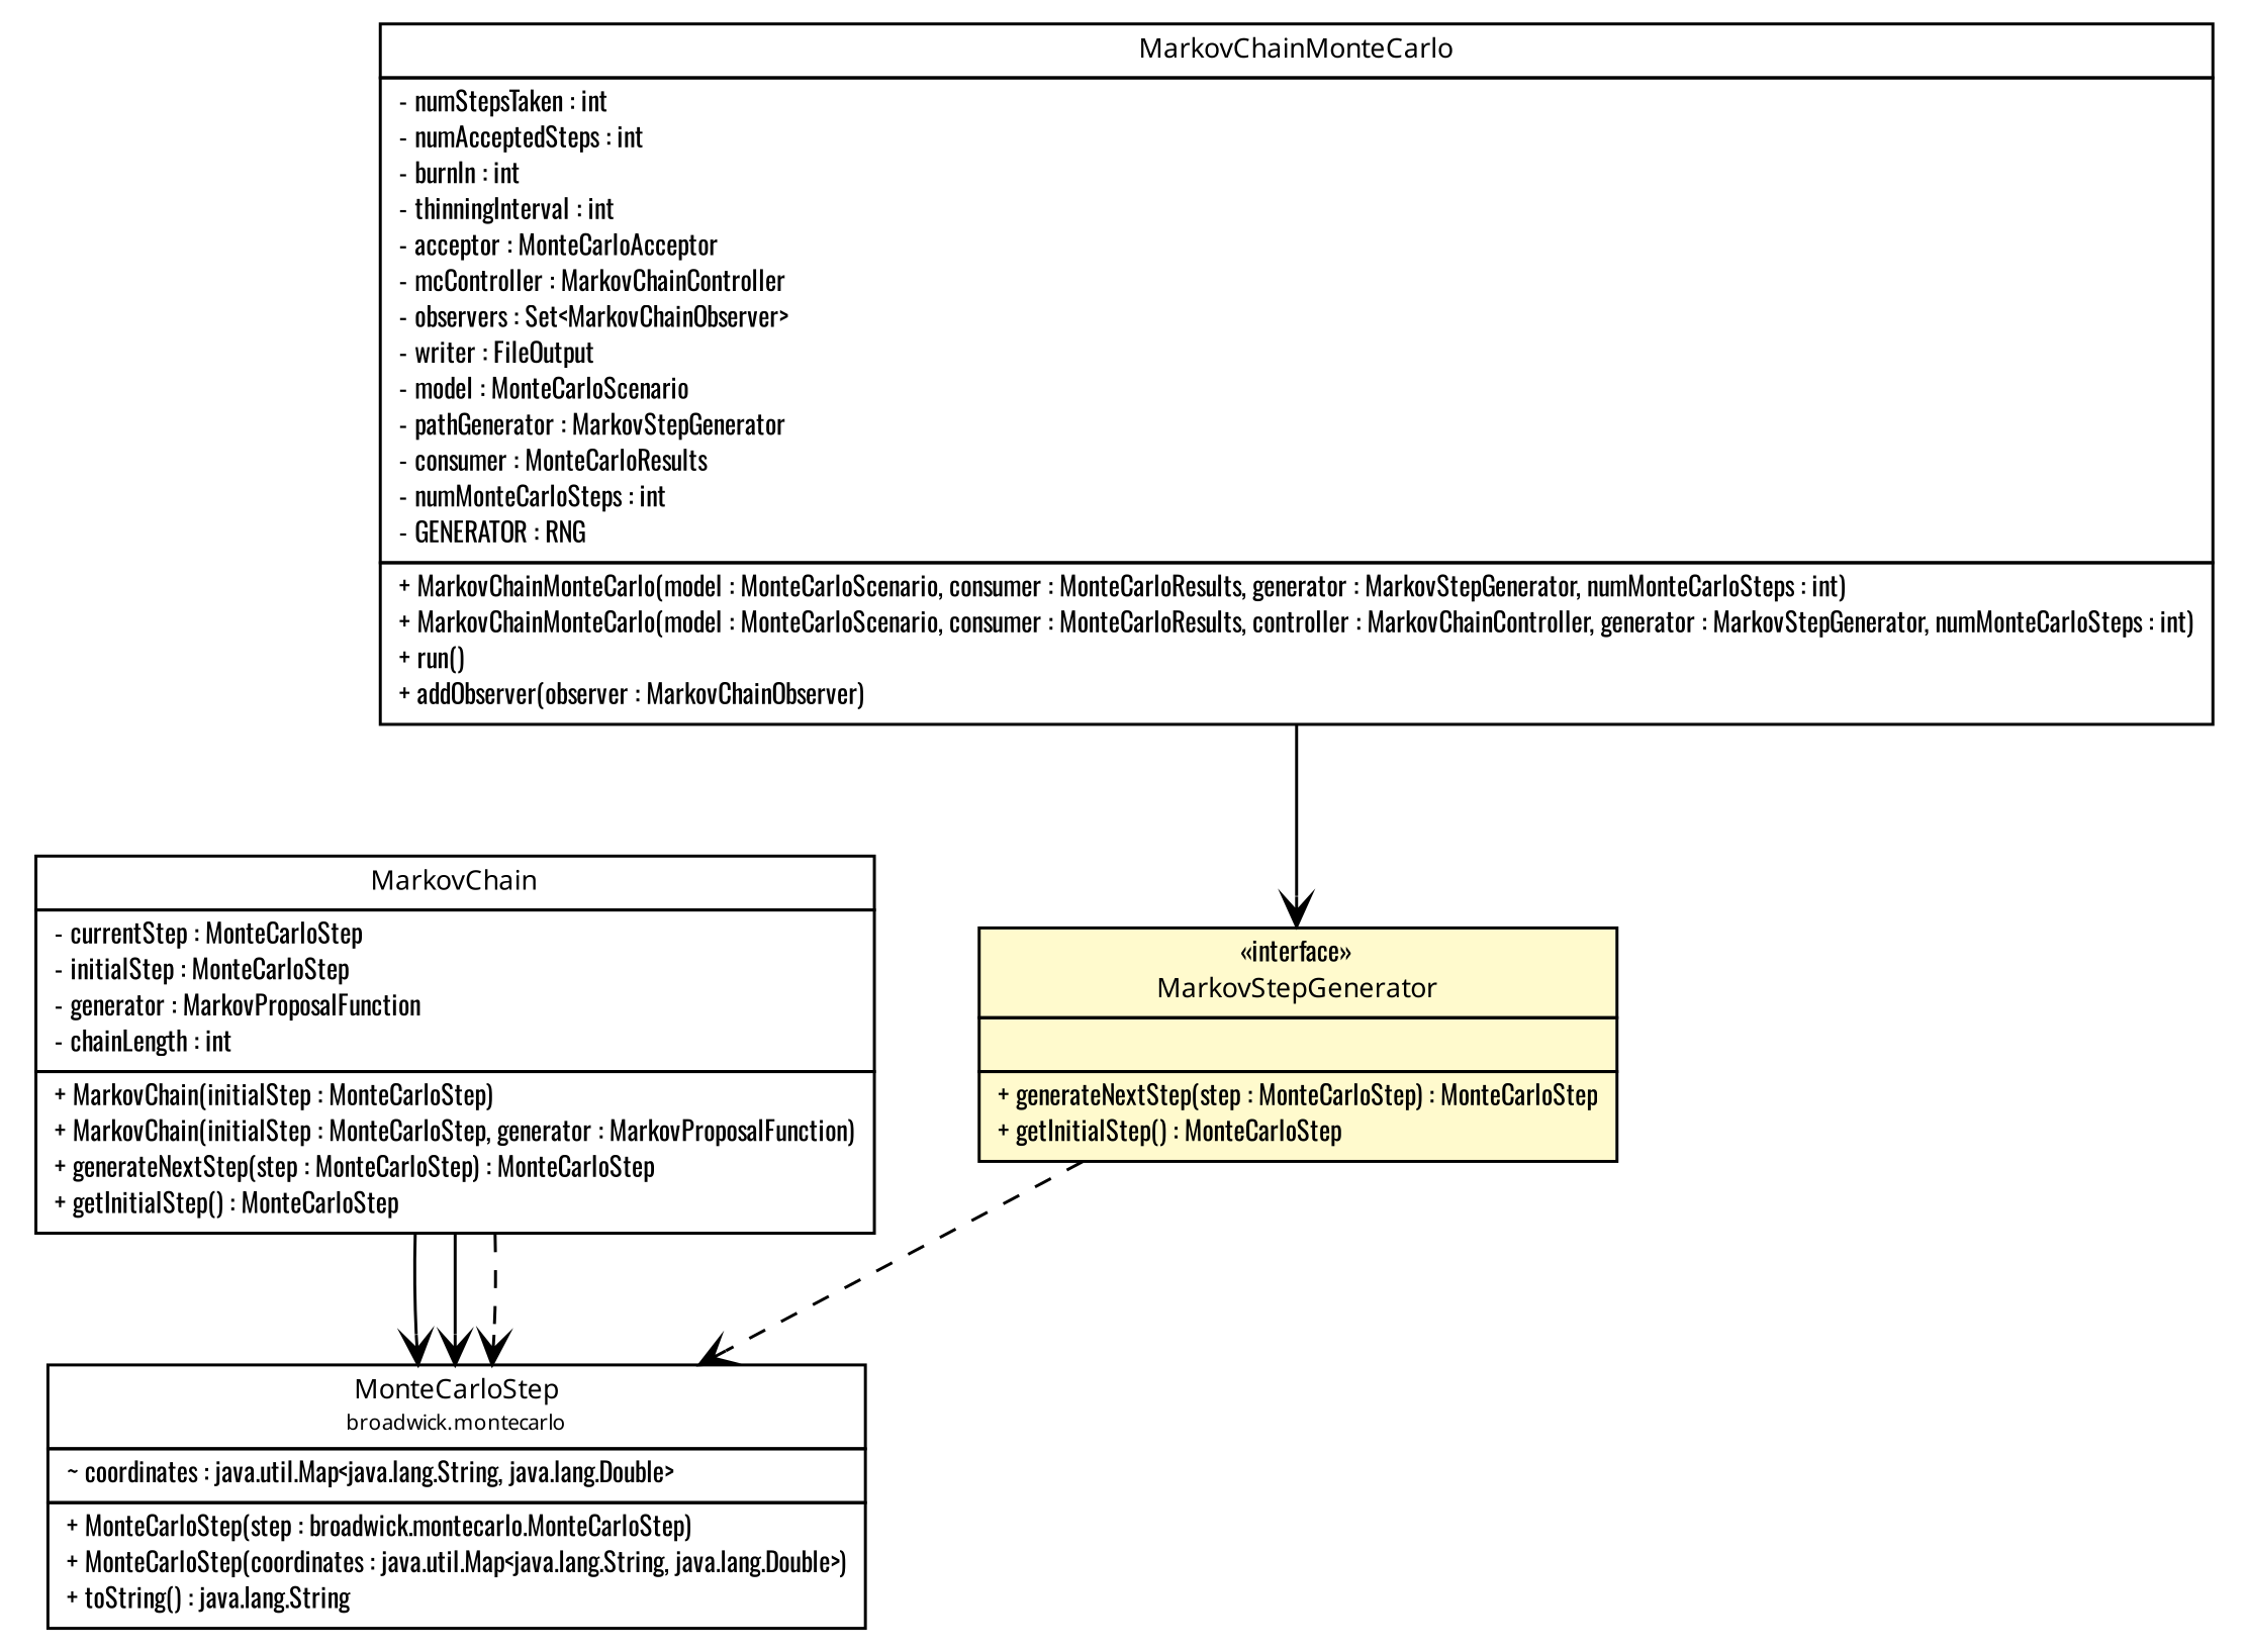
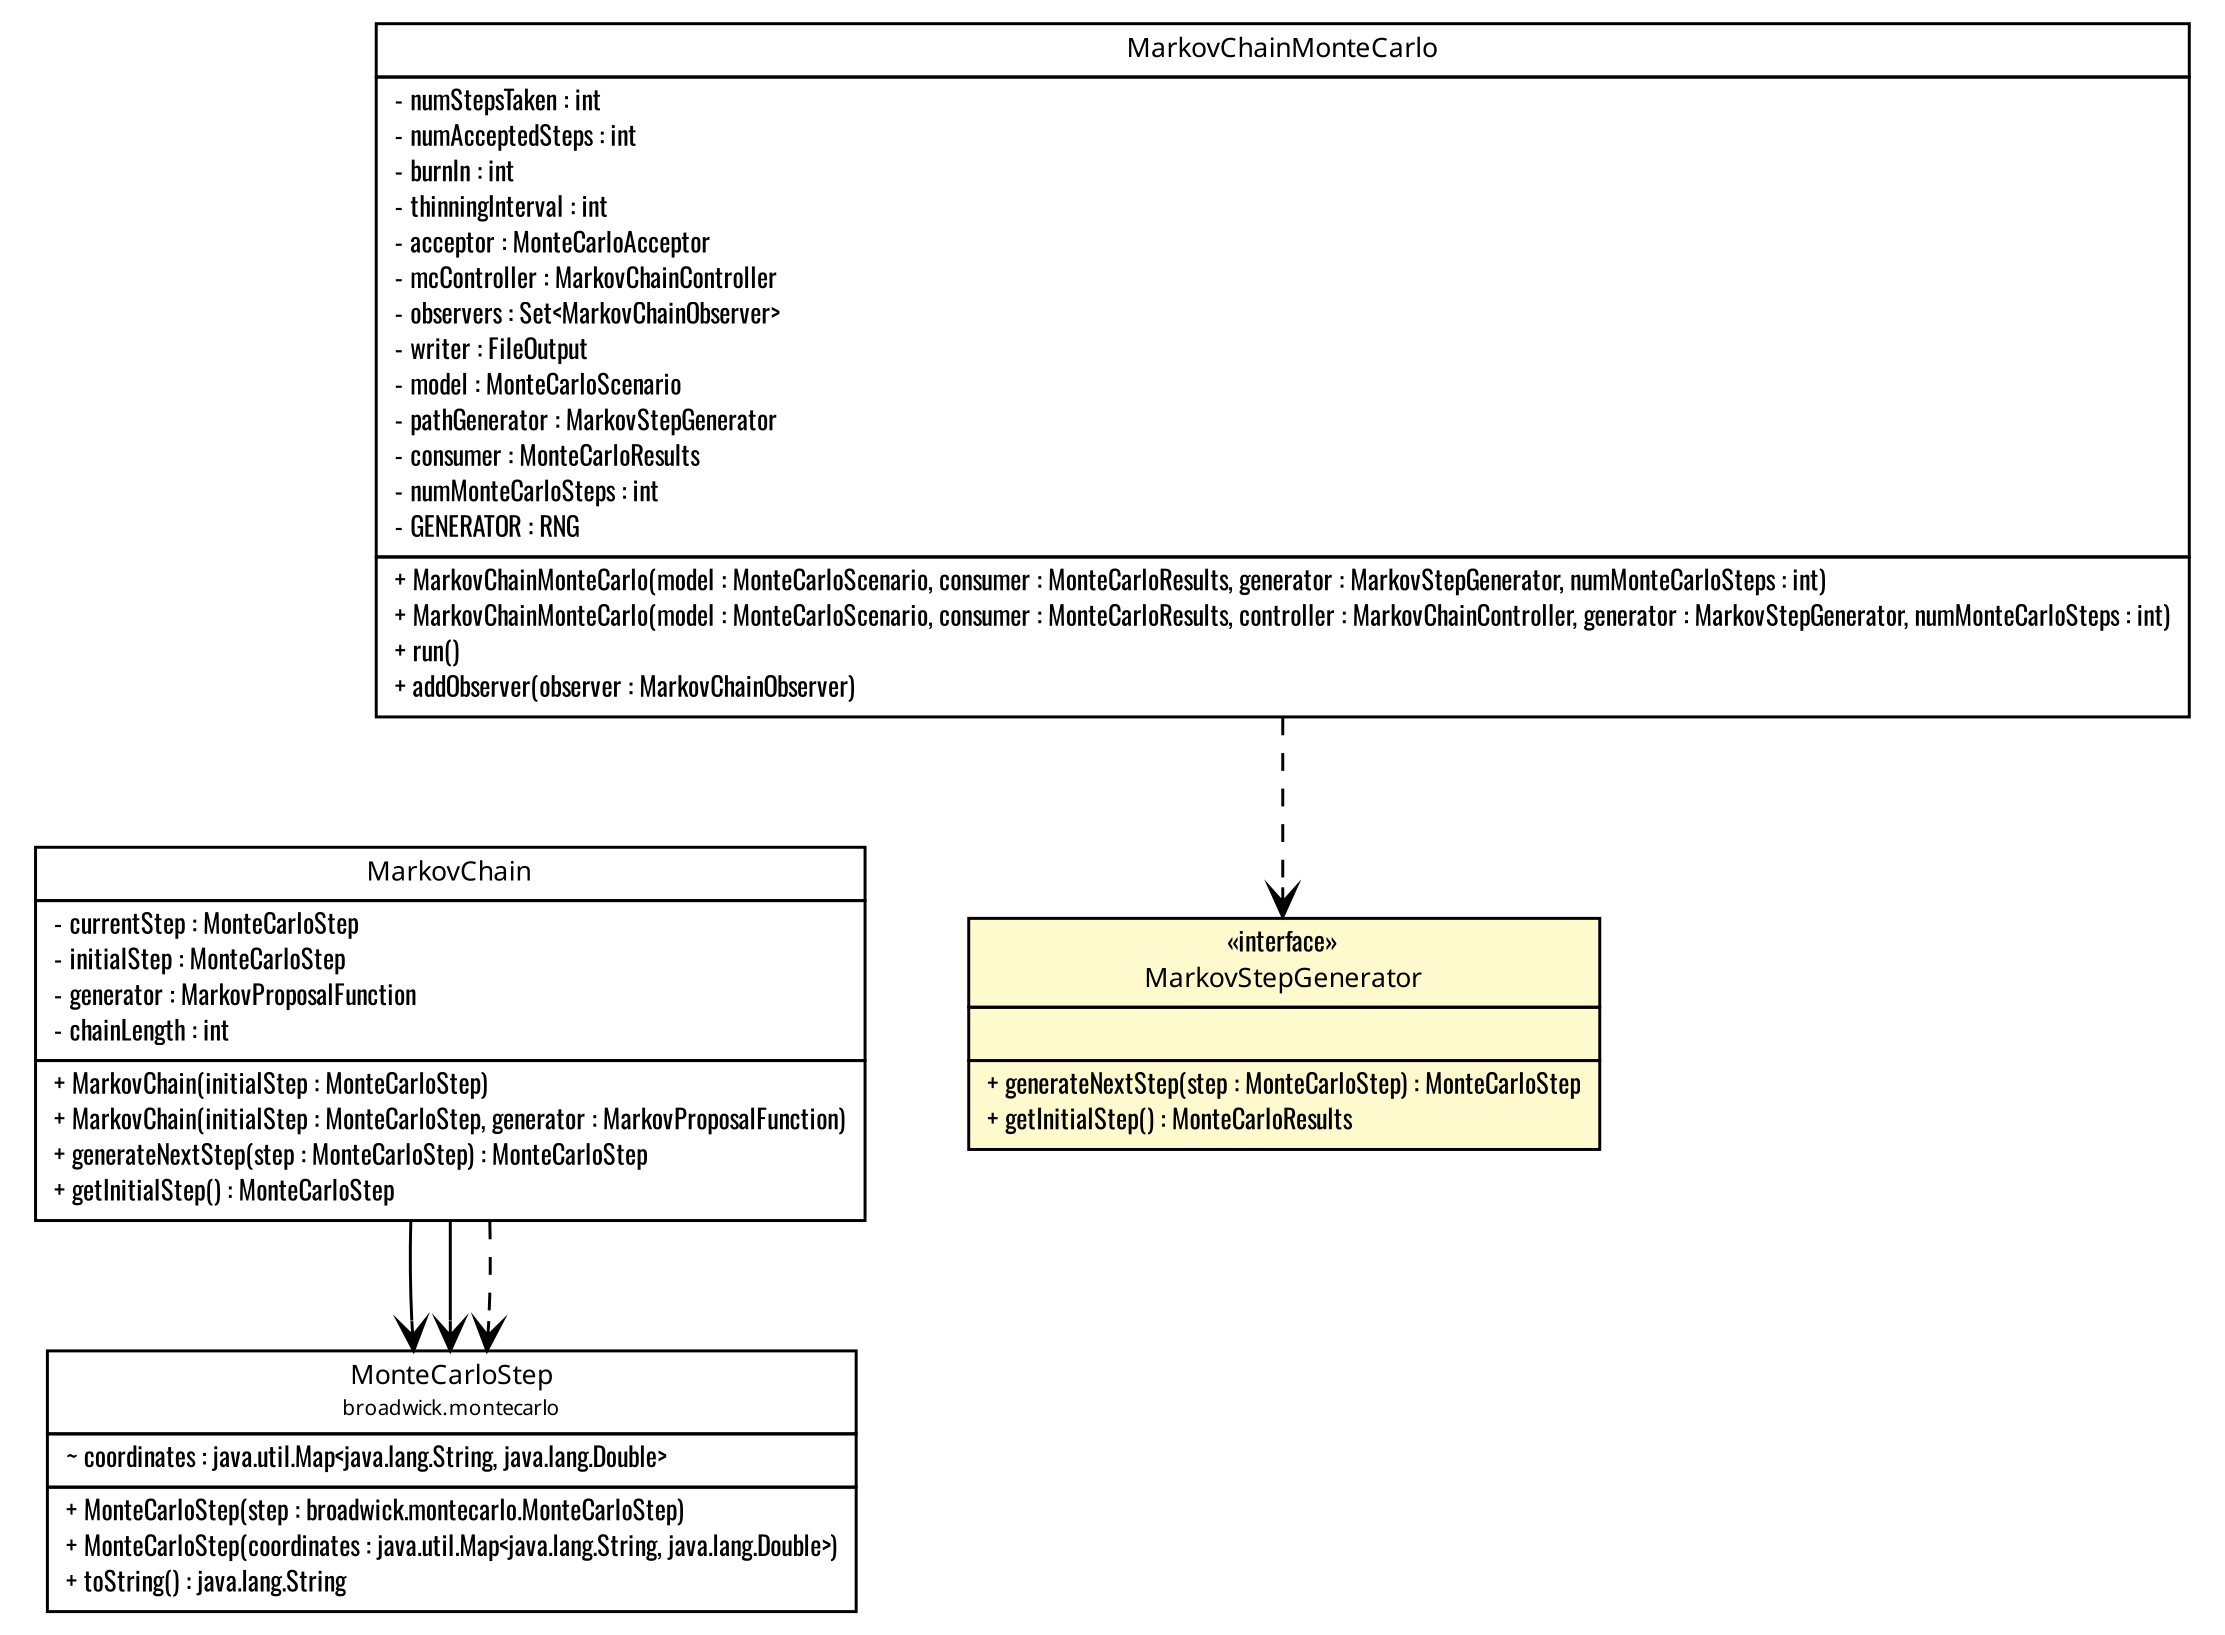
  digraph {
    fontname=Oswald
    nodesep=0.25
    ranksep=0.5
    node [fontcolor=black fontname=Oswald fontsize=9.0 shape=plaintext]
    edge [arrowhead=open color=black fontcolor=black fontname=Oswald fontsize=10.0 headport=p labelfontname="Trebuchet MS" labelfontsize=10 tailport=p]
-   n1 [label=<<table title="broadwick.montecarlo.markovchain.MarkovStepGenerator" border="0" cellborder="1" cellspacing="0" cellpadding="2" port="p" bgcolor="lemonChiffon" href="./MarkovStepGenerator.html"> 		<tr><td><table border="0" cellspacing="0" cellpadding="1"> <tr><td align="center" balign="center"> &#171;interface&#187; </td></tr> <tr><td align="center" balign="center"><font face="Trebuchet MS"> MarkovStepGenerator </font></td></tr> 		</table></td></tr> 		<tr><td><table border="0" cellspacing="0" cellpadding="1"> <tr><td align="left" balign="left">  </td></tr> 		</table></td></tr> 		<tr><td><table border="0" cellspacing="0" cellpadding="1"> <tr><td align="left" balign="left"> + generateNextStep(step : MonteCarloStep) : MonteCarloStep </td></tr> <tr><td align="left" balign="left"> + getInitialStep() : MonteCarloStep </td></tr> 		</table></td></tr> 		</table>>]
+   n1 [label=<<table title="broadwick.montecarlo.markovchain.MarkovStepGenerator" border="0" cellborder="1" cellspacing="0" cellpadding="2" port="p" bgcolor="lemonChiffon" href="./MarkovStepGenerator.html"> 		<tr><td><table border="0" cellspacing="0" cellpadding="1"> <tr><td align="center" balign="center"> &#171;interface&#187; </td></tr> <tr><td align="center" balign="center"><font face="Trebuchet MS"> MarkovStepGenerator </font></td></tr> 		</table></td></tr> 		<tr><td><table border="0" cellspacing="0" cellpadding="1"> <tr><td align="left" balign="left">  </td></tr> 		</table></td></tr> 		<tr><td><table border="0" cellspacing="0" cellpadding="1"> <tr><td align="left" balign="left"> + generateNextStep(step : MonteCarloStep) : MonteCarloStep </td></tr> <tr><td align="left" balign="left"> + getInitialStep() : MonteCarloResults </td></tr> 		</table></td></tr> 		</table>>]
    n2 [label=<<table title="broadwick.montecarlo.MonteCarloStep" border="0" cellborder="1" cellspacing="0" cellpadding="2" port="p" href="../MonteCarloStep.html"> 		<tr><td><table border="0" cellspacing="0" cellpadding="1"> <tr><td align="center" balign="center"><font face="Trebuchet MS"> MonteCarloStep </font></td></tr> <tr><td align="center" balign="center"><font face="Trebuchet MS" point-size="7.0"> broadwick.montecarlo </font></td></tr> 		</table></td></tr> 		<tr><td><table border="0" cellspacing="0" cellpadding="1"> <tr><td align="left" balign="left"> ~ coordinates : java.util.Map&lt;java.lang.String, java.lang.Double&gt; </td></tr> 		</table></td></tr> 		<tr><td><table border="0" cellspacing="0" cellpadding="1"> <tr><td align="left" balign="left"> + MonteCarloStep(step : broadwick.montecarlo.MonteCarloStep) </td></tr> <tr><td align="left" balign="left"> + MonteCarloStep(coordinates : java.util.Map&lt;java.lang.String, java.lang.Double&gt;) </td></tr> <tr><td align="left" balign="left"> + toString() : java.lang.String </td></tr> 		</table></td></tr> 		</table>>]
    n3 [label=<<table title="broadwick.montecarlo.markovchain.MarkovChain" border="0" cellborder="1" cellspacing="0" cellpadding="2" port="p" href="./MarkovChain.html"> 		<tr><td><table border="0" cellspacing="0" cellpadding="1"> <tr><td align="center" balign="center"><font face="Trebuchet MS"> MarkovChain </font></td></tr> 		</table></td></tr> 		<tr><td><table border="0" cellspacing="0" cellpadding="1"> <tr><td align="left" balign="left"> - currentStep : MonteCarloStep </td></tr> <tr><td align="left" balign="left"> - initialStep : MonteCarloStep </td></tr> <tr><td align="left" balign="left"> - generator : MarkovProposalFunction </td></tr> <tr><td align="left" balign="left"> - chainLength : int </td></tr> 		</table></td></tr> 		<tr><td><table border="0" cellspacing="0" cellpadding="1"> <tr><td align="left" balign="left"> + MarkovChain(initialStep : MonteCarloStep) </td></tr> <tr><td align="left" balign="left"> + MarkovChain(initialStep : MonteCarloStep, generator : MarkovProposalFunction) </td></tr> <tr><td align="left" balign="left"> + generateNextStep(step : MonteCarloStep) : MonteCarloStep </td></tr> <tr><td align="left" balign="left"> + getInitialStep() : MonteCarloStep </td></tr> 		</table></td></tr> 		</table>>]
    n4 [label=<<table title="broadwick.montecarlo.markovchain.MarkovChainMonteCarlo" border="0" cellborder="1" cellspacing="0" cellpadding="2" port="p" href="./MarkovChainMonteCarlo.html"> 		<tr><td><table border="0" cellspacing="0" cellpadding="1"> <tr><td align="center" balign="center"><font face="Trebuchet MS"> MarkovChainMonteCarlo </font></td></tr> 		</table></td></tr> 		<tr><td><table border="0" cellspacing="0" cellpadding="1"> <tr><td align="left" balign="left"> - numStepsTaken : int </td></tr> <tr><td align="left" balign="left"> - numAcceptedSteps : int </td></tr> <tr><td align="left" balign="left"> - burnIn : int </td></tr> <tr><td align="left" balign="left"> - thinningInterval : int </td></tr> <tr><td align="left" balign="left"> - acceptor : MonteCarloAcceptor </td></tr> <tr><td align="left" balign="left"> - mcController : MarkovChainController </td></tr> <tr><td align="left" balign="left"> - observers : Set&lt;MarkovChainObserver&gt; </td></tr> <tr><td align="left" balign="left"> - writer : FileOutput </td></tr> <tr><td align="left" balign="left"> - model : MonteCarloScenario </td></tr> <tr><td align="left" balign="left"> - pathGenerator : MarkovStepGenerator </td></tr> <tr><td align="left" balign="left"> - consumer : MonteCarloResults </td></tr> <tr><td align="left" balign="left"> - numMonteCarloSteps : int </td></tr> <tr><td align="left" balign="left"> - GENERATOR : RNG </td></tr> 		</table></td></tr> 		<tr><td><table border="0" cellspacing="0" cellpadding="1"> <tr><td align="left" balign="left"> + MarkovChainMonteCarlo(model : MonteCarloScenario, consumer : MonteCarloResults, generator : MarkovStepGenerator, numMonteCarloSteps : int) </td></tr> <tr><td align="left" balign="left"> + MarkovChainMonteCarlo(model : MonteCarloScenario, consumer : MonteCarloResults, controller : MarkovChainController, generator : MarkovStepGenerator, numMonteCarloSteps : int) </td></tr> <tr><td align="left" balign="left"> + run() </td></tr> <tr><td align="left" balign="left"> + addObserver(observer : MarkovChainObserver) </td></tr> 		</table></td></tr> 		</table>>]
-   n1 -> n2 [style=dashed]
    n3 -> n2
    n3 -> n2
    n3 -> n2 [style=dashed]
-   n4 -> n1
+   n4 -> n1 [style=dashed]
  }
